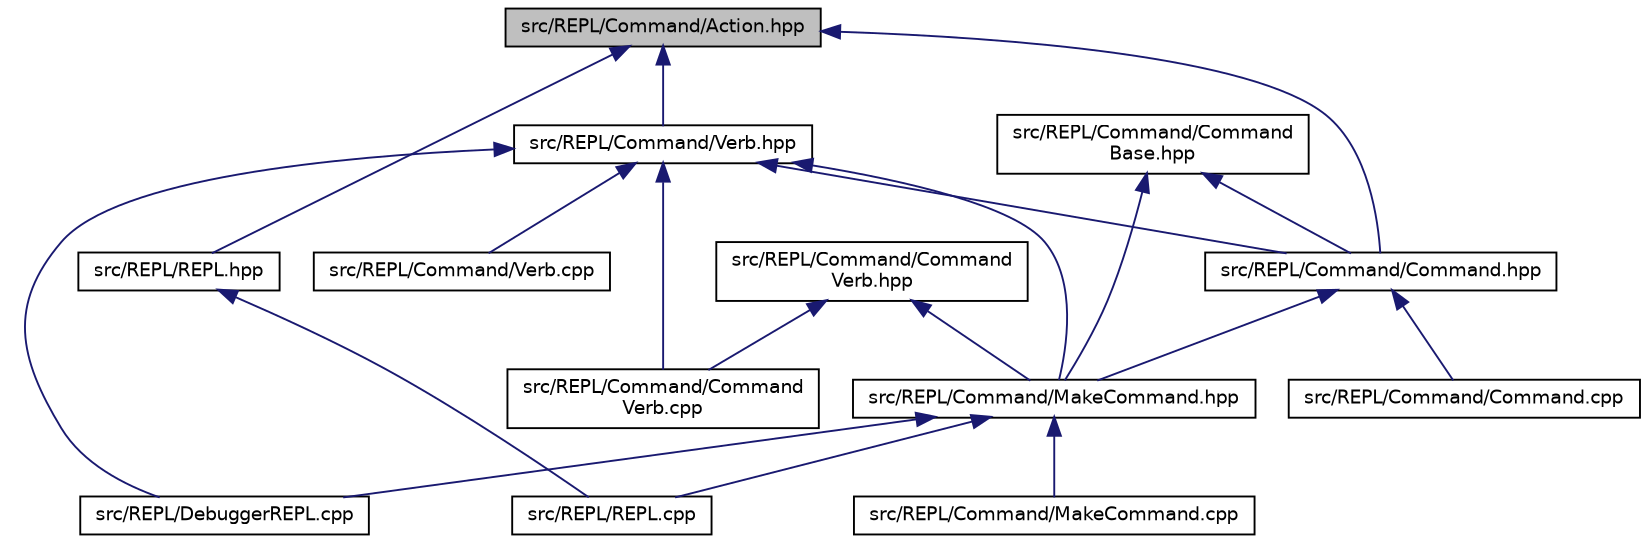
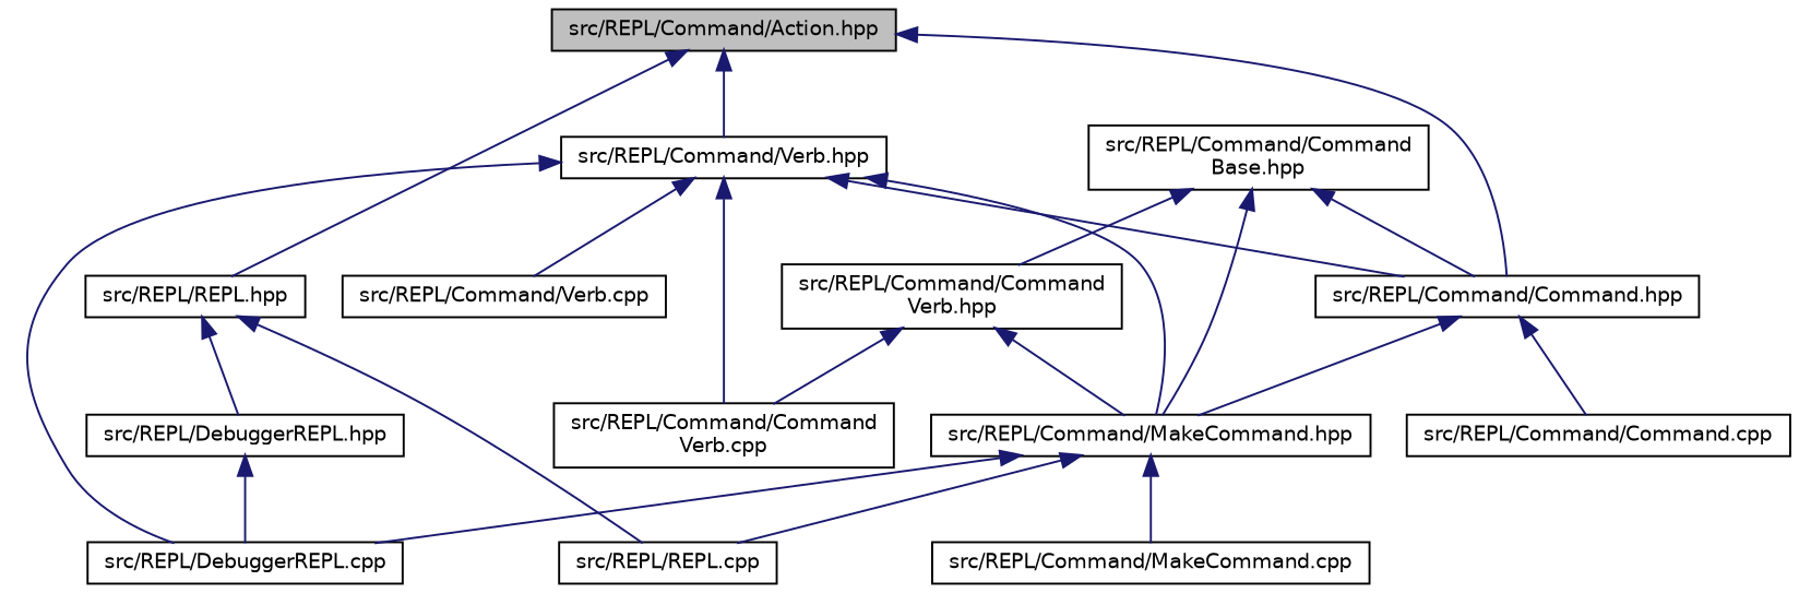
  digraph {
    node [color=black fillcolor=white fontname=Helvetica fontsize=10 shape=record style=filled]
    edge [color=midnightblue dir=back fontname=Helvetica fontsize=10 labelfontname=Helvetica labelfontsize=10 style=solid]
    n1 [fillcolor=grey75 fontcolor=black height=0.2 label="src/REPL/Command/Action.hpp" width=0.4]
    n2 [height=0.2 label="src/REPL/REPL.hpp" width=0.4]
    n3 [height=0.2 label="src/REPL/Command/Verb.hpp" width=0.4]
    n4 [height=0.2 label="src/REPL/Command/Command.hpp" width=0.4]
    n5 [height=0.2 label="src/REPL/Command/Command\lBase.hpp" width=0.4]
    n6 [height=0.2 label="src/REPL/Command/MakeCommand.hpp" width=0.4]
    n7 [height=0.2 label="src/REPL/Command/Command\lVerb.hpp" width=0.4]
    n8 [height=0.2 label="src/REPL/REPL.cpp" width=0.4]
+   n9 [height=0.2 label="src/REPL/DebuggerREPL.hpp" width=0.4]
    n10 [height=0.2 label="src/REPL/DebuggerREPL.cpp" width=0.4]
    n11 [height=0.2 label="src/REPL/Command/Command\lVerb.cpp" width=0.4]
    n12 [height=0.2 label="src/REPL/Command/Verb.cpp" width=0.4]
    n13 [height=0.2 label="src/REPL/Command/Command.cpp" width=0.4]
    n14 [height=0.2 label="src/REPL/Command/MakeCommand.cpp" width=0.4]
    n1 -> n2
    n1 -> n3
    n1 -> n4
    n2 -> n8
+   n2 -> n9
    n3 -> n4
    n3 -> n6
    n3 -> n10
    n3 -> n11
    n3 -> n12
    n4 -> n6
    n4 -> n13
    n5 -> n4
    n5 -> n6
+   n5 -> n7
    n6 -> n8
    n6 -> n10
    n6 -> n14
    n7 -> n6
    n7 -> n11
+   n9 -> n10
  }
